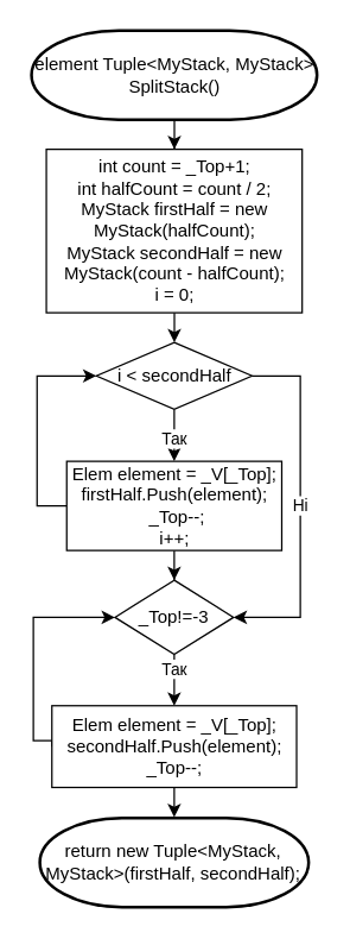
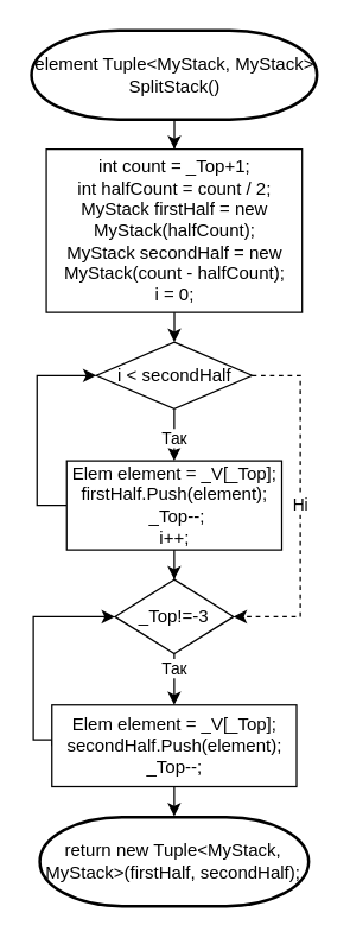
  <mxCell id="0" />
  <mxCell id="1" parent="0" />
  <mxCell id="2" value="" style="edgeStyle=orthogonalEdgeStyle;rounded=0;orthogonalLoop=1;jettySize=auto;html=1;" edge="1" parent="1" source="3" target="5"><mxGeometry relative="1" as="geometry"><mxPoint x="117" y="110" as="targetPoint" /></mxGeometry></mxCell>
  <mxCell id="3" value="element Tuple&amp;lt;MyStack, MyStack&amp;gt; SplitStack()" style="strokeWidth=2;html=1;shape=mxgraph.flowchart.terminator;whiteSpace=wrap;" parent="1" vertex="1"><mxGeometry x="20.75" y="20" width="192.5" height="60" as="geometry" /></mxCell>
  <mxCell id="4" value="" style="edgeStyle=orthogonalEdgeStyle;rounded=0;orthogonalLoop=1;jettySize=auto;html=1;" edge="1" parent="1" source="5" target="8"><mxGeometry relative="1" as="geometry"><mxPoint x="117" y="200" as="targetPoint" /></mxGeometry></mxCell>
  <mxCell id="5" value="int count = _Top+1;&lt;br&gt;int halfCount = count / 2;&lt;br&gt;MyStack firstHalf = new MyStack(halfCount);&lt;br&gt;MyStack secondHalf = new MyStack(count - halfCount);&lt;br&gt;i = 0;" style="rounded=0;whiteSpace=wrap;html=1;" vertex="1" parent="1"><mxGeometry x="30.75" y="100" width="172.5" height="110" as="geometry" /></mxCell>
  <mxCell id="6" value="Так" style="edgeStyle=orthogonalEdgeStyle;rounded=0;orthogonalLoop=1;jettySize=auto;html=1;" edge="1" parent="1" source="8" target="11"><mxGeometry x="0.333" relative="1" as="geometry"><mxPoint as="offset" /></mxGeometry></mxCell>
- <mxCell id="7" value="Ні" style="edgeStyle=orthogonalEdgeStyle;rounded=0;orthogonalLoop=1;jettySize=auto;html=1;" edge="1" parent="1" source="8" target="13"><mxGeometry relative="1" as="geometry"><Array as="points"><mxPoint x="202" y="252.5" /><mxPoint x="202" y="415" /></Array></mxGeometry></mxCell>
+ <mxCell id="7" value="Ні" style="edgeStyle=orthogonalEdgeStyle;rounded=0;orthogonalLoop=1;jettySize=auto;html=1;dashed=1;" edge="1" parent="1" source="8" target="13"><mxGeometry relative="1" as="geometry"><Array as="points"><mxPoint x="202" y="252.5" /><mxPoint x="202" y="415" /></Array></mxGeometry></mxCell>
  <mxCell id="8" value="i &amp;lt; secondHalf" style="rhombus;whiteSpace=wrap;html=1;rounded=0;" vertex="1" parent="1"><mxGeometry x="64.5" y="230" width="105" height="45" as="geometry" /></mxCell>
  <mxCell id="9" style="edgeStyle=orthogonalEdgeStyle;rounded=0;orthogonalLoop=1;jettySize=auto;html=1;entryX=0;entryY=0.5;entryDx=0;entryDy=0;exitX=0;exitY=0.5;exitDx=0;exitDy=0;" edge="1" parent="1" source="11" target="8"><mxGeometry relative="1" as="geometry" /></mxCell>
  <mxCell id="10" value="" style="edgeStyle=orthogonalEdgeStyle;rounded=0;orthogonalLoop=1;jettySize=auto;html=1;" edge="1" parent="1" source="11" target="13"><mxGeometry relative="1" as="geometry"><mxPoint x="117" y="400" as="targetPoint" /></mxGeometry></mxCell>
  <mxCell id="11" value="Elem element = _V[_Top];&lt;br&gt;firstHalf.Push(element);&lt;br&gt;&amp;nbsp;_Top--;&lt;br&gt;i++;" style="whiteSpace=wrap;html=1;rounded=0;" vertex="1" parent="1"><mxGeometry x="44.5" y="310" width="145" height="60" as="geometry" /></mxCell>
  <mxCell id="12" value="Так" style="edgeStyle=orthogonalEdgeStyle;rounded=0;orthogonalLoop=1;jettySize=auto;html=1;" edge="1" parent="1" source="13" target="16"><mxGeometry x="-0.56" relative="1" as="geometry"><mxPoint as="offset" /></mxGeometry></mxCell>
  <mxCell id="13" value="_Top!=-3" style="rhombus;whiteSpace=wrap;html=1;" vertex="1" parent="1"><mxGeometry x="77" y="390" width="80" height="50" as="geometry" /></mxCell>
  <mxCell id="14" style="edgeStyle=orthogonalEdgeStyle;rounded=0;orthogonalLoop=1;jettySize=auto;html=1;exitX=0;exitY=0.5;exitDx=0;exitDy=0;entryX=0;entryY=0.5;entryDx=0;entryDy=0;" edge="1" parent="1" source="16" target="13"><mxGeometry relative="1" as="geometry"><Array as="points"><mxPoint x="22" y="498" /><mxPoint x="22" y="415" /></Array></mxGeometry></mxCell>
  <mxCell id="15" value="" style="edgeStyle=orthogonalEdgeStyle;rounded=0;orthogonalLoop=1;jettySize=auto;html=1;" edge="1" parent="1" source="16" target="17"><mxGeometry relative="1" as="geometry" /></mxCell>
  <mxCell id="16" value="Elem element = _V[_Top];&lt;br&gt;secondHalf.Push(element);&lt;br&gt;_Top--;" style="whiteSpace=wrap;html=1;" vertex="1" parent="1"><mxGeometry x="34.5" y="474.5" width="165" height="55" as="geometry" /></mxCell>
  <mxCell id="17" value="return new Tuple&amp;lt;MyStack, MyStack&amp;gt;(firstHalf, secondHalf);" style="strokeWidth=2;html=1;shape=mxgraph.flowchart.terminator;whiteSpace=wrap;" vertex="1" parent="1"><mxGeometry x="26.38" y="550" width="181.25" height="60" as="geometry" /></mxCell>
